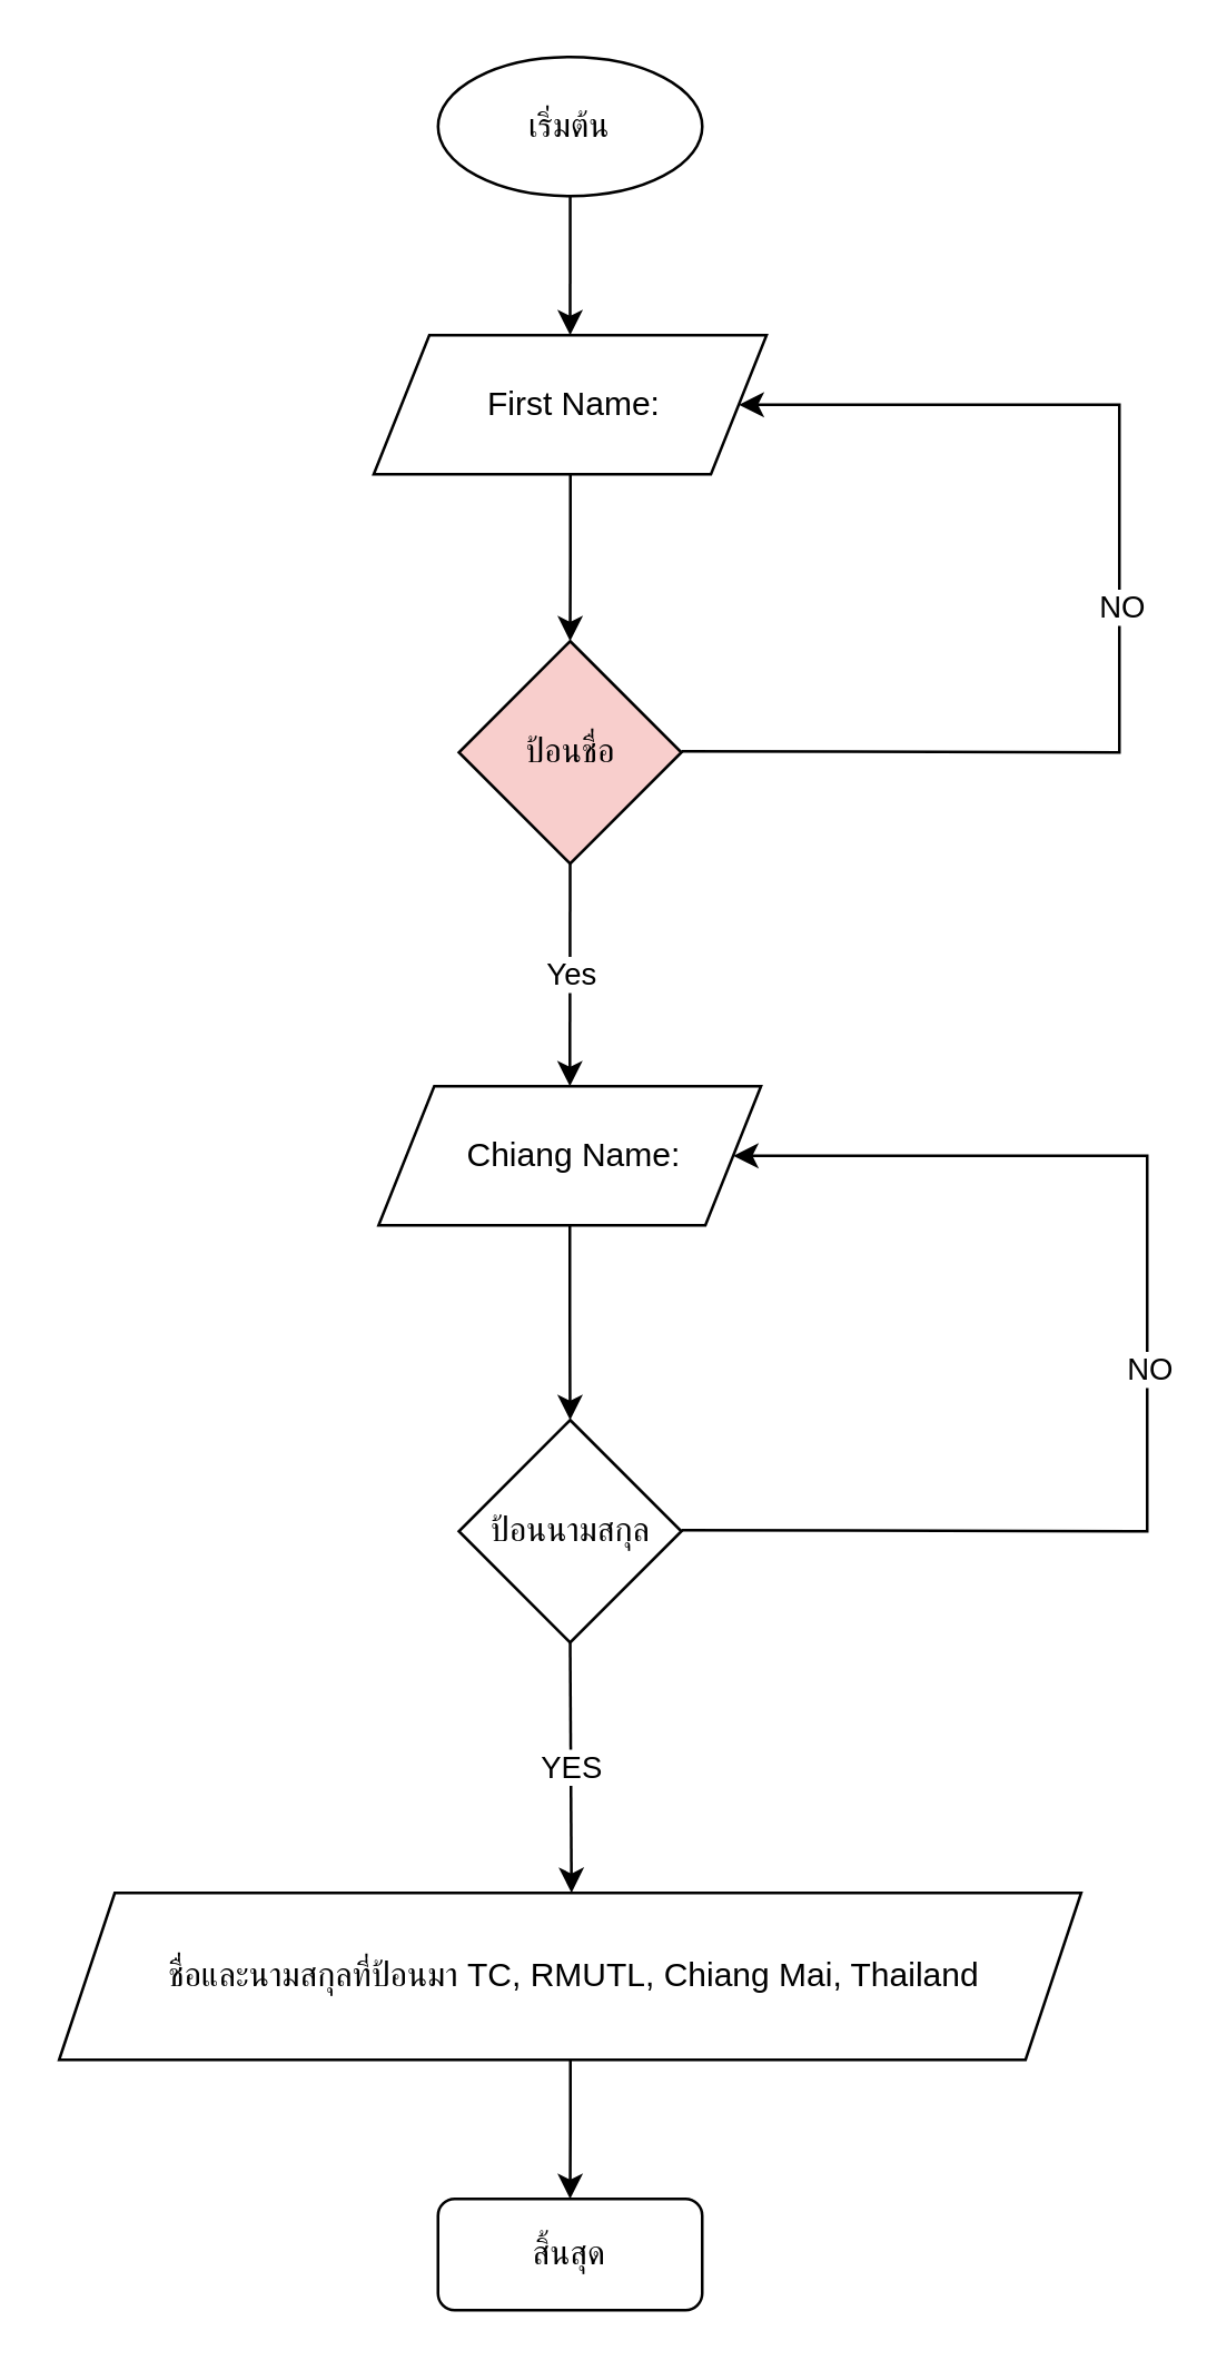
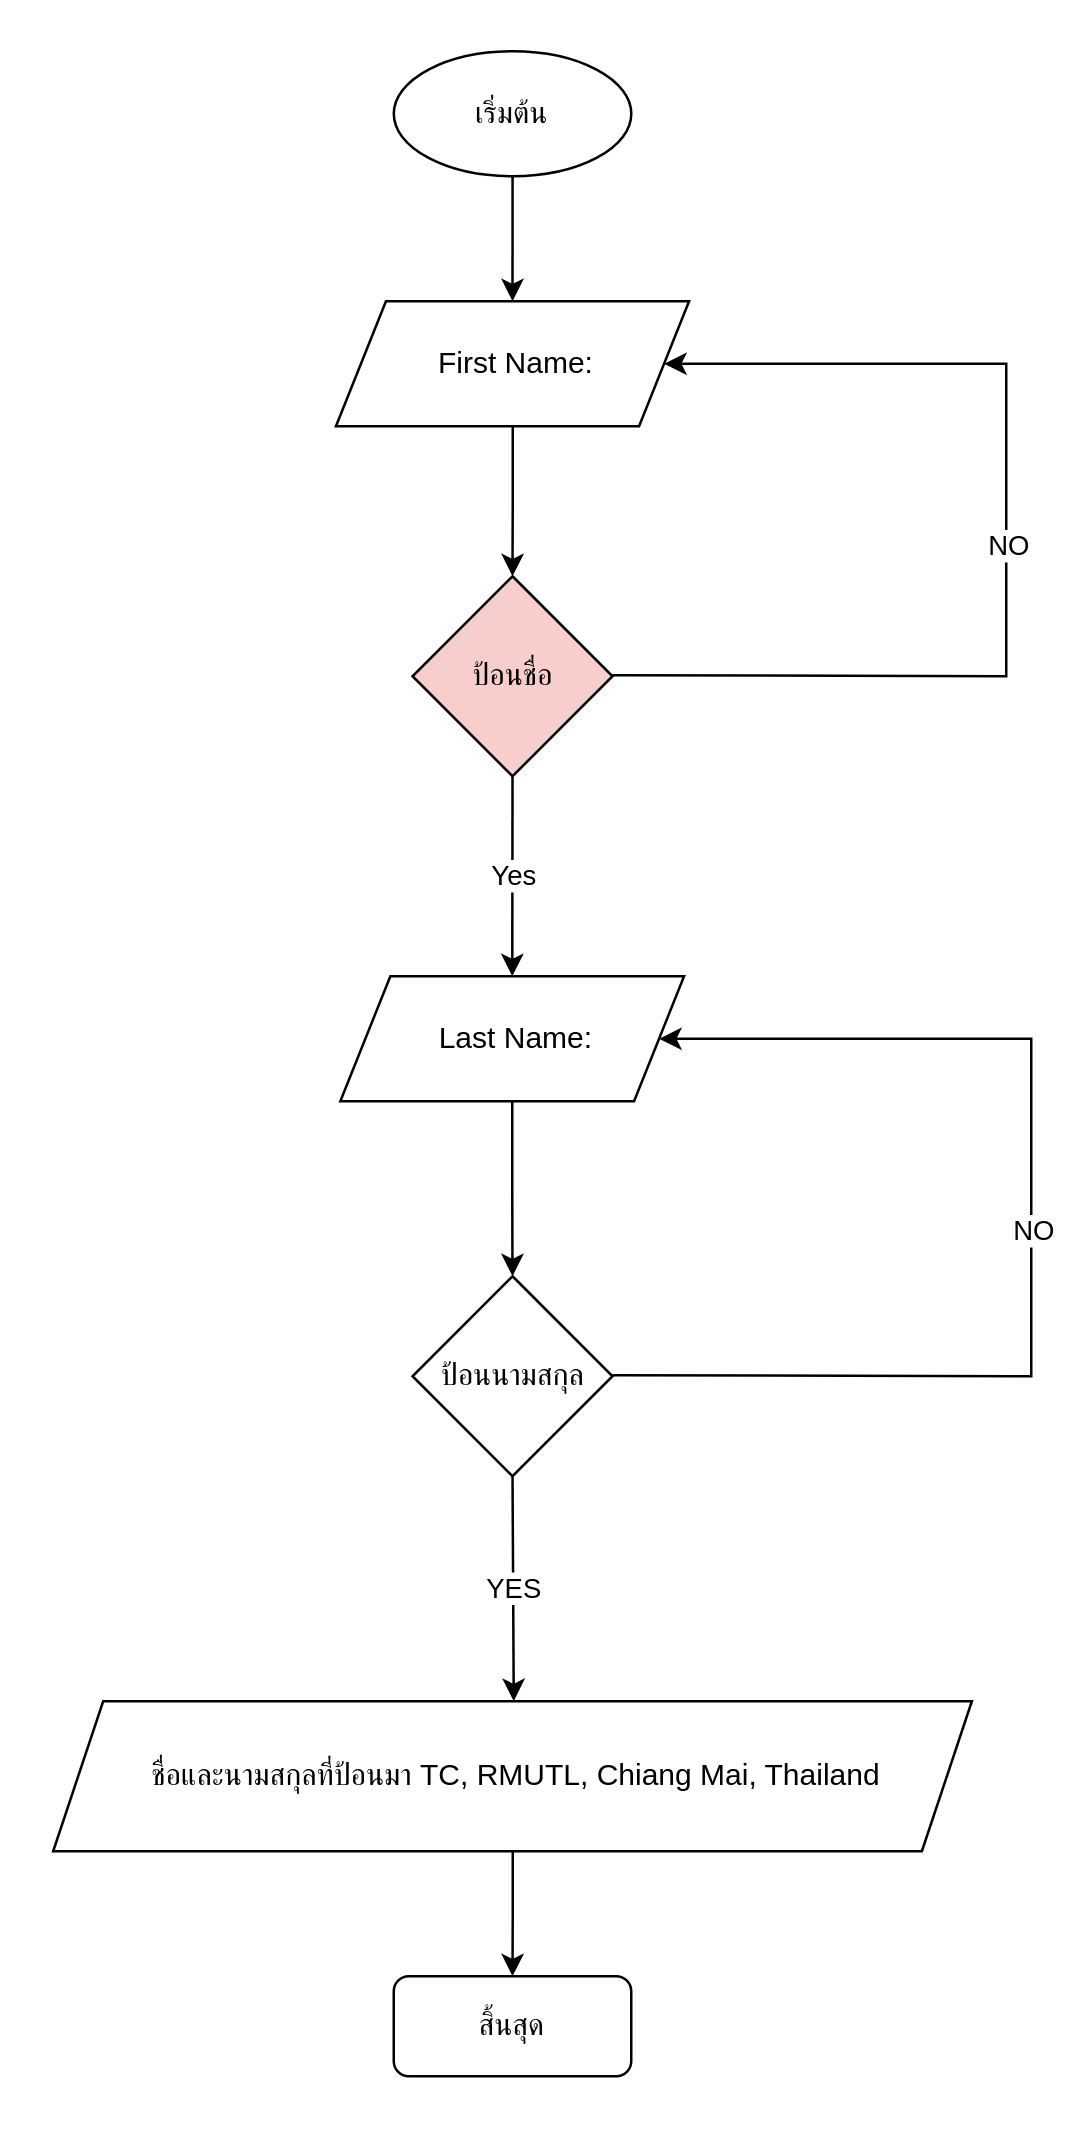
  <mxCell id="0" />
  <mxCell id="1" parent="0" />
  <mxCell id="2" value="" style="edgeStyle=orthogonalEdgeStyle;rounded=0;orthogonalLoop=1;jettySize=auto;html=1;entryX=0.5;entryY=0;entryDx=0;entryDy=0;" parent="1" source="3" target="5" edge="1"><mxGeometry relative="1" as="geometry"><mxPoint x="204.52" y="110" as="targetPoint" /></mxGeometry></mxCell>
  <mxCell id="3" value="เริ่มต้น" style="ellipse;whiteSpace=wrap;html=1;" parent="1" vertex="1"><mxGeometry x="157.02" y="20" width="95" height="50" as="geometry" /></mxCell>
  <mxCell id="4" value="" style="edgeStyle=orthogonalEdgeStyle;rounded=0;orthogonalLoop=1;jettySize=auto;html=1;" parent="1" source="5" target="6" edge="1"><mxGeometry relative="1" as="geometry" /></mxCell>
  <mxCell id="5" value="&amp;nbsp;First Name:" style="shape=parallelogram;perimeter=parallelogramPerimeter;whiteSpace=wrap;html=1;fixedSize=1;" parent="1" vertex="1"><mxGeometry x="133.88" y="120" width="141.25" height="50" as="geometry" /></mxCell>
  <mxCell id="6" value="ป้อนชื่อ" style="rhombus;whiteSpace=wrap;html=1;fillColor=#f8cecc;" parent="1" vertex="1"><mxGeometry x="164.51" y="230" width="80" height="80" as="geometry" /></mxCell>
  <mxCell id="7" value="" style="edgeStyle=orthogonalEdgeStyle;rounded=0;orthogonalLoop=1;jettySize=auto;html=1;" parent="1" source="8" target="13" edge="1"><mxGeometry relative="1" as="geometry" /></mxCell>
- <mxCell id="8" value="&amp;nbsp;Chiang Name:" style="shape=parallelogram;perimeter=parallelogramPerimeter;whiteSpace=wrap;html=1;fixedSize=1;" parent="1" vertex="1"><mxGeometry x="135.64" y="390" width="137.49" height="50" as="geometry" /></mxCell>
+ <mxCell id="8" value="&amp;nbsp;Last Name:" style="shape=parallelogram;perimeter=parallelogramPerimeter;whiteSpace=wrap;html=1;fixedSize=1;" parent="1" vertex="1"><mxGeometry x="135.64" y="390" width="137.49" height="50" as="geometry" /></mxCell>
  <mxCell id="9" value="" style="endArrow=classic;html=1;rounded=0;exitX=0.5;exitY=1;exitDx=0;exitDy=0;" parent="1" source="6" target="8" edge="1"><mxGeometry relative="1" as="geometry"><mxPoint x="172" y="380" as="sourcePoint" /><mxPoint x="205" y="380" as="targetPoint" /></mxGeometry></mxCell>
  <mxCell id="10" value="Yes" style="edgeLabel;resizable=0;html=1;;align=center;verticalAlign=middle;" parent="9" connectable="0" vertex="1"><mxGeometry relative="1" as="geometry" /></mxCell>
  <mxCell id="11" value="" style="endArrow=classic;html=1;rounded=0;entryX=1;entryY=0.5;entryDx=0;entryDy=0;" parent="1" target="5" edge="1"><mxGeometry relative="1" as="geometry"><mxPoint x="244.51" y="269.58" as="sourcePoint" /><mxPoint x="402" y="240" as="targetPoint" /><Array as="points"><mxPoint x="402" y="270" /><mxPoint x="402" y="145" /></Array></mxGeometry></mxCell>
  <mxCell id="12" value="NO" style="edgeLabel;resizable=0;html=1;;align=center;verticalAlign=middle;" parent="11" connectable="0" vertex="1"><mxGeometry relative="1" as="geometry" /></mxCell>
  <mxCell id="13" value="ป้อนนามสกุล" style="rhombus;whiteSpace=wrap;html=1;" parent="1" vertex="1"><mxGeometry x="164.51" y="510" width="80" height="80" as="geometry" /></mxCell>
  <mxCell id="14" value="" style="endArrow=classic;html=1;rounded=0;exitX=0.5;exitY=1;exitDx=0;exitDy=0;" parent="1" source="13" edge="1"><mxGeometry relative="1" as="geometry"><mxPoint x="192" y="620" as="sourcePoint" /><mxPoint x="205" y="680" as="targetPoint" /></mxGeometry></mxCell>
  <mxCell id="15" value="YES" style="edgeLabel;resizable=0;html=1;;align=center;verticalAlign=middle;" parent="14" connectable="0" vertex="1"><mxGeometry relative="1" as="geometry" /></mxCell>
  <mxCell id="16" value="" style="endArrow=classic;html=1;rounded=0;entryX=1;entryY=0.5;entryDx=0;entryDy=0;" parent="1" target="8" edge="1"><mxGeometry relative="1" as="geometry"><mxPoint x="244.51" y="549.58" as="sourcePoint" /><mxPoint x="352" y="550" as="targetPoint" /><Array as="points"><mxPoint x="412" y="550" /><mxPoint x="412" y="415" /></Array></mxGeometry></mxCell>
  <mxCell id="17" value="NO" style="edgeLabel;resizable=0;html=1;;align=center;verticalAlign=middle;" parent="16" connectable="0" vertex="1"><mxGeometry relative="1" as="geometry" /></mxCell>
  <mxCell id="18" value="" style="edgeStyle=orthogonalEdgeStyle;rounded=0;orthogonalLoop=1;jettySize=auto;html=1;" parent="1" source="19" target="20" edge="1"><mxGeometry relative="1" as="geometry" /></mxCell>
  <mxCell id="19" value="&amp;nbsp;ชื่อและนามสกุลที่ป้อนมา TC, RMUTL, Chiang Mai, Thailand" style="shape=parallelogram;perimeter=parallelogramPerimeter;whiteSpace=wrap;html=1;fixedSize=1;" parent="1" vertex="1"><mxGeometry x="20.77" y="680" width="367.49" height="60" as="geometry" /></mxCell>
  <mxCell id="20" value="สิ้นสุด" style="whiteSpace=wrap;html=1;rounded=1;" parent="1" vertex="1"><mxGeometry x="157" y="790" width="95" height="40" as="geometry" /></mxCell>
